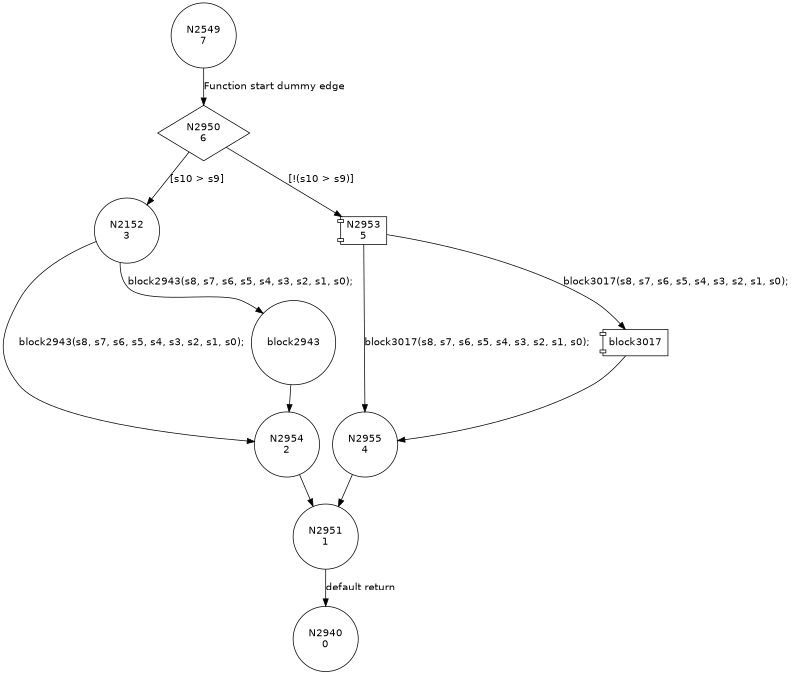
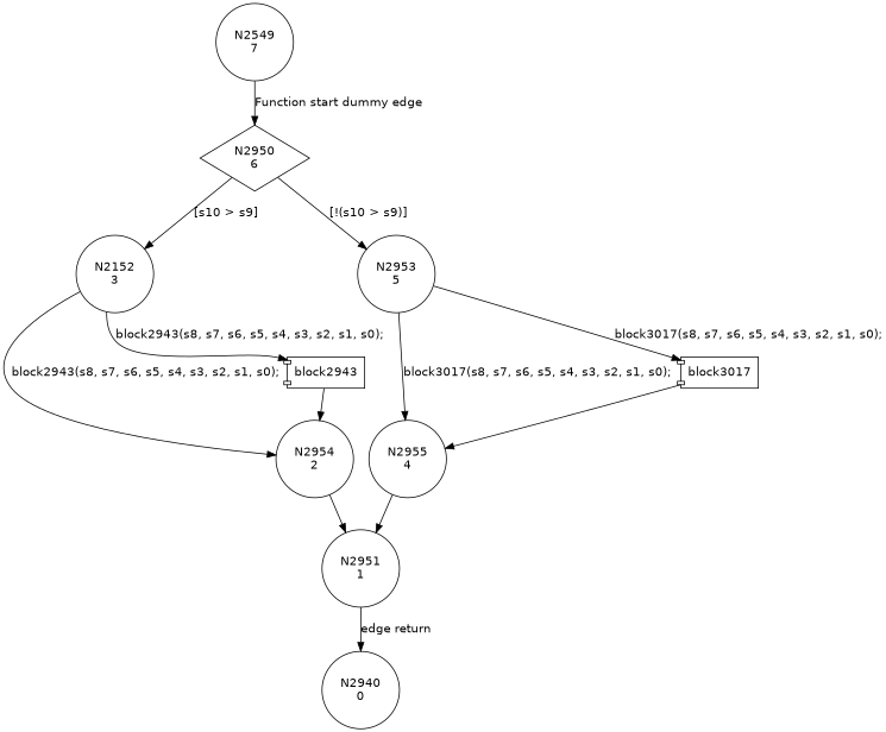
  digraph {
    fontname="DejaVu Sans"
    node [fontname="DejaVu Sans" shape=circle]
    edge [fontname="DejaVu Sans"]
    n1 [label="N2950\n6" shape=diamond]
    n2 [label="N2152\n3"]
-   n3 [label="N2953\n5" shape=component]
+   n3 [label="N2953\n5"]
    n4 [label="N2954\n2"]
-   n5 [label=block2943]
+   n5 [label=block2943 shape=component]
    n6 [label="N2955\n4"]
    n7 [label=block3017 shape=component]
    n8 [label="N2951\n1"]
    n9 [label="N2940\n0"]
    n10 [label="N2549\n7"]
    n1 -> n2 [label="[s10 > s9]"]
    n1 -> n3 [label="[!(s10 > s9)]"]
    n2 -> n4 [label="block2943(s8, s7, s6, s5, s4, s3, s2, s1, s0);"]
    n2 -> n5 [label="block2943(s8, s7, s6, s5, s4, s3, s2, s1, s0);"]
    n3 -> n6 [label="block3017(s8, s7, s6, s5, s4, s3, s2, s1, s0);"]
    n3 -> n7 [label="block3017(s8, s7, s6, s5, s4, s3, s2, s1, s0);"]
    n4 -> n8
    n5 -> n4
    n6 -> n8
    n7 -> n6
-   n8 -> n9 [label="default return"]
+   n8 -> n9 [label="edge return"]
    n10 -> n1 [label="Function start dummy edge"]
  }
